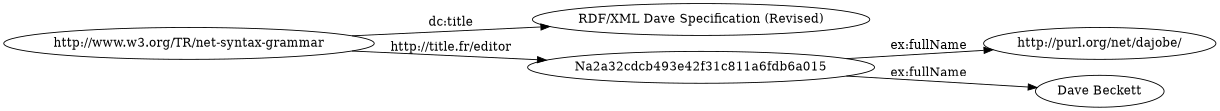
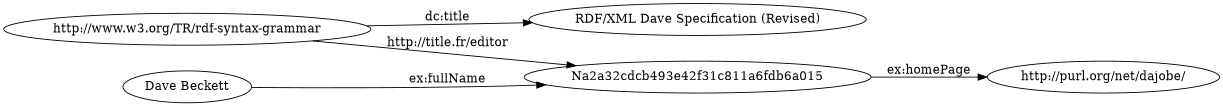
  digraph {
    fontsize=10
    rankdir=LR
-   n1 [label="http://www.w3.org/TR/net-syntax-grammar"]
+   n1 [label="http://www.w3.org/TR/rdf-syntax-grammar"]
    n2 [label="RDF/XML Dave Specification (Revised)"]
    Na2a32cdcb493e42f31c811a6fdb6a015
    n4 [label="http://purl.org/net/dajobe/"]
    n5 [label="Dave Beckett"]
    n1 -> n2 [label="dc:title"]
    n1 -> Na2a32cdcb493e42f31c811a6fdb6a015 [label="http://title.fr/editor"]
-   Na2a32cdcb493e42f31c811a6fdb6a015 -> n4 [label="ex:fullName"]
-   Na2a32cdcb493e42f31c811a6fdb6a015 -> n5 [label="ex:fullName"]
+   Na2a32cdcb493e42f31c811a6fdb6a015 -> n4 [label="ex:homePage"]
+   n5 -> Na2a32cdcb493e42f31c811a6fdb6a015 [label="ex:fullName"]
  }
